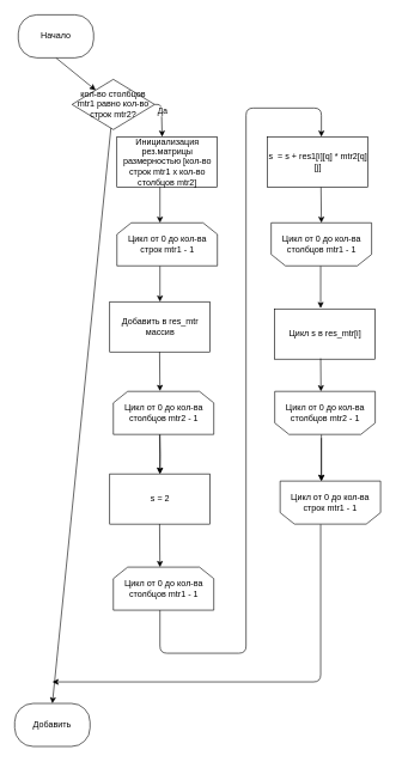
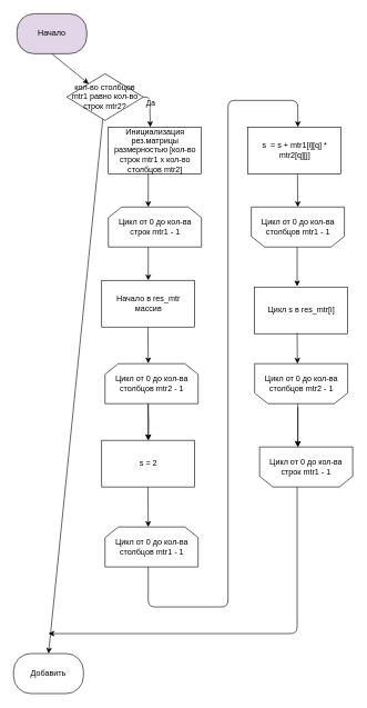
  <mxCell id="0" />
  <mxCell id="1" parent="0" />
  <mxCell id="2" value="кол-во столбцов mtr1 равно&amp;nbsp;кол-во строк mtr2?" style="rhombus;whiteSpace=wrap;html=1;" vertex="1" parent="1"><mxGeometry x="100" y="110" width="115" height="70" as="geometry" /></mxCell>
  <mxCell id="3" value="" style="endArrow=classic;html=1;exitX=0.5;exitY=1;exitDx=0;exitDy=0;" edge="1" parent="1" target="2"><mxGeometry width="50" height="50" relative="1" as="geometry"><mxPoint x="77.5" y="80" as="sourcePoint" /><mxPoint x="122.5" y="240" as="targetPoint" /></mxGeometry></mxCell>
  <mxCell id="4" value="" style="endArrow=classic;html=1;exitX=1;exitY=0.5;exitDx=0;exitDy=0;entryX=0.45;entryY=0;entryDx=0;entryDy=0;entryPerimeter=0;" edge="1" parent="1" source="2" target="6"><mxGeometry width="50" height="50" relative="1" as="geometry"><mxPoint x="72.5" y="290" as="sourcePoint" /><mxPoint x="222.5" y="190" as="targetPoint" /><Array as="points"><mxPoint x="224.5" y="145" /></Array></mxGeometry></mxCell>
  <mxCell id="5" value="Да" style="edgeLabel;html=1;align=center;verticalAlign=middle;resizable=0;points=[];" vertex="1" connectable="0" parent="4"><mxGeometry x="-0.313" y="1" relative="1" as="geometry"><mxPoint as="offset" /></mxGeometry></mxCell>
  <mxCell id="6" value="Инициализация рез.матрицы размерностью [кол-во строк mtr1 x кол-во столбцов mtr2]" style="rounded=0;whiteSpace=wrap;html=1;" vertex="1" parent="1"><mxGeometry x="162.5" y="190" width="140" height="70" as="geometry" /></mxCell>
  <mxCell id="7" value="" style="endArrow=classic;html=1;" edge="1" parent="1"><mxGeometry width="50" height="50" relative="1" as="geometry"><mxPoint x="222.5" y="260" as="sourcePoint" /><mxPoint x="222.5" y="310" as="targetPoint" /></mxGeometry></mxCell>
  <mxCell id="8" value="" style="endArrow=classic;html=1;" edge="1" parent="1"><mxGeometry width="50" height="50" relative="1" as="geometry"><mxPoint x="222.5" y="370" as="sourcePoint" /><mxPoint x="222.5" y="420" as="targetPoint" /></mxGeometry></mxCell>
- <mxCell id="9" value="Добавить в res_mtr массив" style="rounded=0;whiteSpace=wrap;html=1;" vertex="1" parent="1"><mxGeometry x="152.5" y="420" width="140" height="70" as="geometry" /></mxCell>
+ <mxCell id="9" value="Начало в res_mtr массив" style="rounded=0;whiteSpace=wrap;html=1;" vertex="1" parent="1"><mxGeometry x="152.5" y="420" width="140" height="70" as="geometry" /></mxCell>
  <mxCell id="10" value="" style="endArrow=classic;html=1;entryX=0.5;entryY=0;entryDx=0;entryDy=0;" edge="1" parent="1"><mxGeometry width="50" height="50" relative="1" as="geometry"><mxPoint x="222" y="490" as="sourcePoint" /><mxPoint x="222.5" y="544.5" as="targetPoint" /></mxGeometry></mxCell>
  <mxCell id="11" value="" style="edgeStyle=orthogonalEdgeStyle;rounded=0;orthogonalLoop=1;jettySize=auto;html=1;" edge="1" parent="1" target="13"><mxGeometry relative="1" as="geometry"><mxPoint x="222.5" y="604.5" as="sourcePoint" /></mxGeometry></mxCell>
  <mxCell id="12" value="" style="endArrow=classic;html=1;entryX=0.5;entryY=0;entryDx=0;entryDy=0;" edge="1" parent="1" target="13"><mxGeometry width="50" height="50" relative="1" as="geometry"><mxPoint x="222" y="604.5" as="sourcePoint" /><mxPoint x="222" y="654.5" as="targetPoint" /></mxGeometry></mxCell>
  <mxCell id="13" value="s = 2" style="rounded=0;whiteSpace=wrap;html=1;" vertex="1" parent="1"><mxGeometry x="152.5" y="660" width="140" height="70" as="geometry" /></mxCell>
  <mxCell id="14" value="" style="endArrow=classic;html=1;entryX=0.5;entryY=0;entryDx=0;entryDy=0;" edge="1" parent="1"><mxGeometry width="50" height="50" relative="1" as="geometry"><mxPoint x="222" y="730" as="sourcePoint" /><mxPoint x="222.5" y="790" as="targetPoint" /></mxGeometry></mxCell>
  <mxCell id="15" value="" style="endArrow=classic;html=1;entryX=0.5;entryY=1;entryDx=0;entryDy=0;" edge="1" parent="1"><mxGeometry width="50" height="50" relative="1" as="geometry"><mxPoint x="446.91" y="260" as="sourcePoint" /><mxPoint x="447.5" y="310" as="targetPoint" /></mxGeometry></mxCell>
- <mxCell id="16" value="s &amp;nbsp;= s + res1[i][q] * mtr2[q][j]" style="rounded=0;whiteSpace=wrap;html=1;" vertex="1" parent="1"><mxGeometry x="372.5" y="190" width="140" height="70" as="geometry" /></mxCell>
+ <mxCell id="16" value="s &amp;nbsp;= s + mtr1[i][q] * mtr2[q][j]" style="rounded=0;whiteSpace=wrap;html=1;" vertex="1" parent="1"><mxGeometry x="372.5" y="190" width="140" height="70" as="geometry" /></mxCell>
  <mxCell id="17" value="" style="endArrow=classic;html=1;exitX=0.5;exitY=1;exitDx=0;exitDy=0;" edge="1" parent="1"><mxGeometry width="50" height="50" relative="1" as="geometry"><mxPoint x="222.5" y="850" as="sourcePoint" /><mxPoint x="447.5" y="190" as="targetPoint" /><Array as="points"><mxPoint x="222.5" y="910" /><mxPoint x="342.5" y="910" /><mxPoint x="342.5" y="150" /><mxPoint x="447.5" y="150" /></Array></mxGeometry></mxCell>
  <mxCell id="18" value="" style="endArrow=classic;html=1;entryX=0.457;entryY=-0.014;entryDx=0;entryDy=0;entryPerimeter=0;" edge="1" parent="1" target="19"><mxGeometry width="50" height="50" relative="1" as="geometry"><mxPoint x="446.5" y="370" as="sourcePoint" /><mxPoint x="447" y="300" as="targetPoint" /></mxGeometry></mxCell>
  <mxCell id="19" value="Цикл s в res_mtr[i]" style="rounded=0;whiteSpace=wrap;html=1;" vertex="1" parent="1"><mxGeometry x="382.5" y="430" width="140" height="70" as="geometry" /></mxCell>
  <mxCell id="20" value="" style="endArrow=classic;html=1;" edge="1" parent="1"><mxGeometry width="50" height="50" relative="1" as="geometry"><mxPoint x="446.5" y="499" as="sourcePoint" /><mxPoint x="446.91" y="545" as="targetPoint" /></mxGeometry></mxCell>
  <mxCell id="21" value="" style="edgeStyle=orthogonalEdgeStyle;rounded=0;orthogonalLoop=1;jettySize=auto;html=1;" edge="1" parent="1"><mxGeometry relative="1" as="geometry"><mxPoint x="447.5" y="605" as="sourcePoint" /><mxPoint x="447.5" y="670" as="targetPoint" /></mxGeometry></mxCell>
  <mxCell id="22" value="" style="endArrow=classic;html=1;entryX=0.5;entryY=1;entryDx=0;entryDy=0;" edge="1" parent="1"><mxGeometry width="50" height="50" relative="1" as="geometry"><mxPoint x="447.5" y="610" as="sourcePoint" /><mxPoint x="447.5" y="670" as="targetPoint" /></mxGeometry></mxCell>
  <mxCell id="23" value="" style="endArrow=classic;html=1;" edge="1" parent="1"><mxGeometry width="50" height="50" relative="1" as="geometry"><mxPoint x="446.5" y="730" as="sourcePoint" /><mxPoint x="72.5" y="950" as="targetPoint" /><Array as="points"><mxPoint x="446.5" y="950" /></Array></mxGeometry></mxCell>
  <mxCell id="24" value="" style="endArrow=classic;html=1;" edge="1" parent="1" source="2"><mxGeometry width="50" height="50" relative="1" as="geometry"><mxPoint x="76.5" y="180" as="sourcePoint" /><mxPoint x="72.5" y="980" as="targetPoint" /></mxGeometry></mxCell>
  <mxCell id="25" value="&lt;span&gt;Цикл от 0 до кол-ва строк mtr1 - 1&lt;/span&gt;" style="shape=loopLimit;whiteSpace=wrap;html=1;" vertex="1" parent="1"><mxGeometry x="162.5" y="310" width="140" height="60" as="geometry" /></mxCell>
  <mxCell id="26" value="Цикл от 0 до кол-ва столбцов mtr2 - 1" style="shape=loopLimit;whiteSpace=wrap;html=1;" vertex="1" parent="1"><mxGeometry x="157.5" y="545" width="140" height="60" as="geometry" /></mxCell>
  <mxCell id="27" value="Цикл от 0 до кол-ва столбцов mtr1 - 1" style="shape=loopLimit;whiteSpace=wrap;html=1;" vertex="1" parent="1"><mxGeometry x="157.5" y="790" width="140" height="60" as="geometry" /></mxCell>
  <mxCell id="28" value="Цикл от 0 до кол-ва столбцов mtr1 - 1" style="shape=loopLimit;whiteSpace=wrap;html=1;direction=west;" vertex="1" parent="1"><mxGeometry x="377.5" y="310" width="140" height="60" as="geometry" /></mxCell>
  <mxCell id="29" value="Цикл от 0 до кол-ва столбцов mtr2 - 1" style="shape=loopLimit;whiteSpace=wrap;html=1;direction=west;" vertex="1" parent="1"><mxGeometry x="382.5" y="545" width="140" height="60" as="geometry" /></mxCell>
  <mxCell id="30" value="Цикл от 0 до кол-ва строк mtr1 - 1" style="shape=loopLimit;whiteSpace=wrap;html=1;direction=west;" vertex="1" parent="1"><mxGeometry x="390" y="670" width="140" height="60" as="geometry" /></mxCell>
- <mxCell id="31" value="Начало" style="rounded=1;whiteSpace=wrap;html=1;arcSize=43;" vertex="1" parent="1"><mxGeometry x="25" y="20" width="105" height="60" as="geometry" /></mxCell>
+ <mxCell id="31" value="Начало" style="rounded=1;whiteSpace=wrap;html=1;arcSize=43;fillColor=#e1d5e7;" vertex="1" parent="1"><mxGeometry x="25" y="20" width="105" height="60" as="geometry" /></mxCell>
  <mxCell id="32" value="Добавить" style="rounded=1;whiteSpace=wrap;html=1;arcSize=43;" vertex="1" parent="1"><mxGeometry x="20" y="980" width="105" height="60" as="geometry" /></mxCell>
